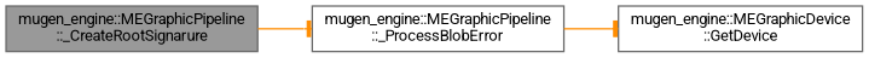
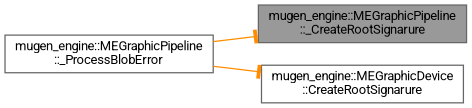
  digraph {
    fontname=Roboto
    rankdir=LR
    node [color=grey40 fillcolor=white fontname=Roboto fontsize=10 shape=box style=filled]
    edge [arrowhead=tee color=darkorange fontname=Roboto fontsize=10 labelfontname=Helvetica labelfontsize=10 style=solid]
    n1 [color=gray40 fillcolor=grey60 fontcolor=black height=0.2 label="mugen_engine::MEGraphicPipeline\l::_CreateRootSignarure" width=0.4]
    n2 [height=0.2 label="mugen_engine::MEGraphicPipeline\l::_ProcessBlobError" width=0.4]
-   n3 [height=0.2 label="mugen_engine::MEGraphicDevice\l::GetDevice" width=0.4]
-   n1 -> n2
+   n3 [height=0.2 label="mugen_engine::MEGraphicDevice\l::CreateRootSignarure" width=0.4]
+   n2 -> n1
    n2 -> n3
  }
